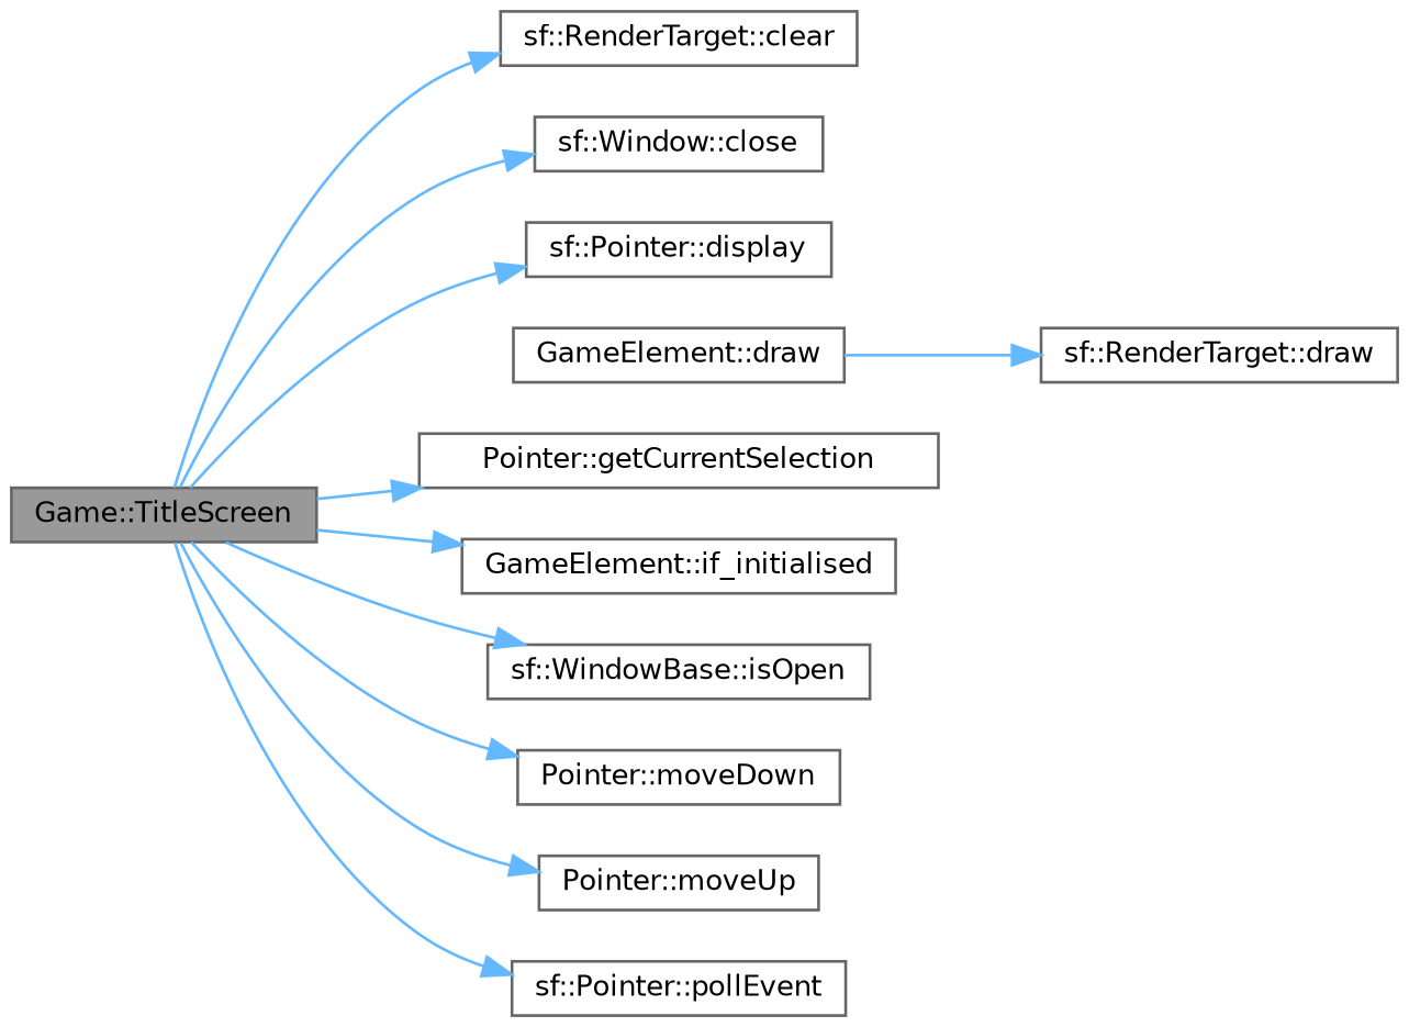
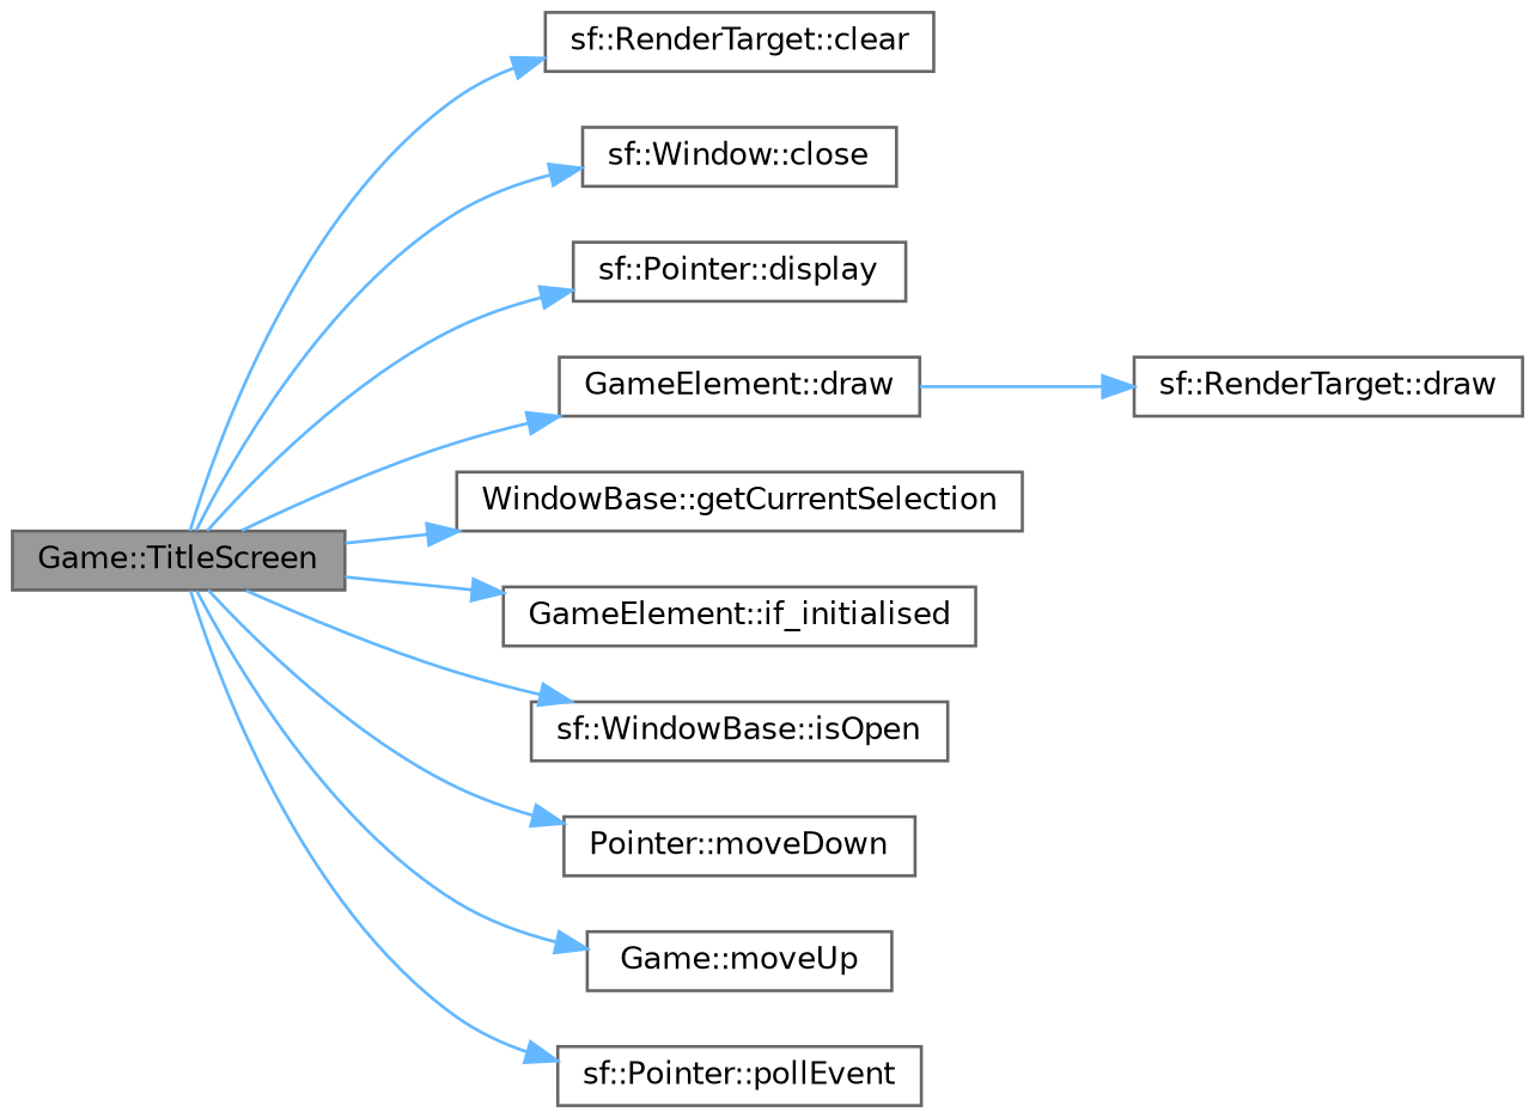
  digraph {
    rankdir=LR
    node [color=grey40 fillcolor=white fontname=Helvetica fontsize=10 shape=box style=filled]
    edge [color=steelblue1 fontname=Helvetica fontsize=10 labelfontname=Helvetica labelfontsize=10 style=solid]
    n1 [color=gray40 fillcolor=grey60 fontcolor=black height=0.2 label="Game::TitleScreen" width=0.4]
    n2 [height=0.2 label="sf::RenderTarget::clear" width=0.4]
    n3 [height=0.2 label="sf::Window::close" width=0.4]
    n4 [height=0.2 label="sf::Pointer::display" width=0.4]
    n5 [height=0.2 label="GameElement::draw" width=0.4]
-   n6 [height=0.2 label="Pointer::getCurrentSelection" width=0.4]
+   n6 [height=0.2 label="WindowBase::getCurrentSelection" width=0.4]
    n7 [height=0.2 label="GameElement::if_initialised" width=0.4]
    n8 [height=0.2 label="sf::WindowBase::isOpen" width=0.4]
    n9 [height=0.2 label="Pointer::moveDown" width=0.4]
-   n10 [height=0.2 label="Pointer::moveUp" width=0.4]
+   n10 [height=0.2 label="Game::moveUp" width=0.4]
    n11 [height=0.2 label="sf::Pointer::pollEvent" width=0.4]
    n12 [height=0.2 label="sf::RenderTarget::draw" width=0.4]
    n1 -> n2
    n1 -> n3
    n1 -> n4
+   n1 -> n5
    n1 -> n6
    n1 -> n7
    n1 -> n8
    n1 -> n9
    n1 -> n10
    n1 -> n11
    n5 -> n12
  }
